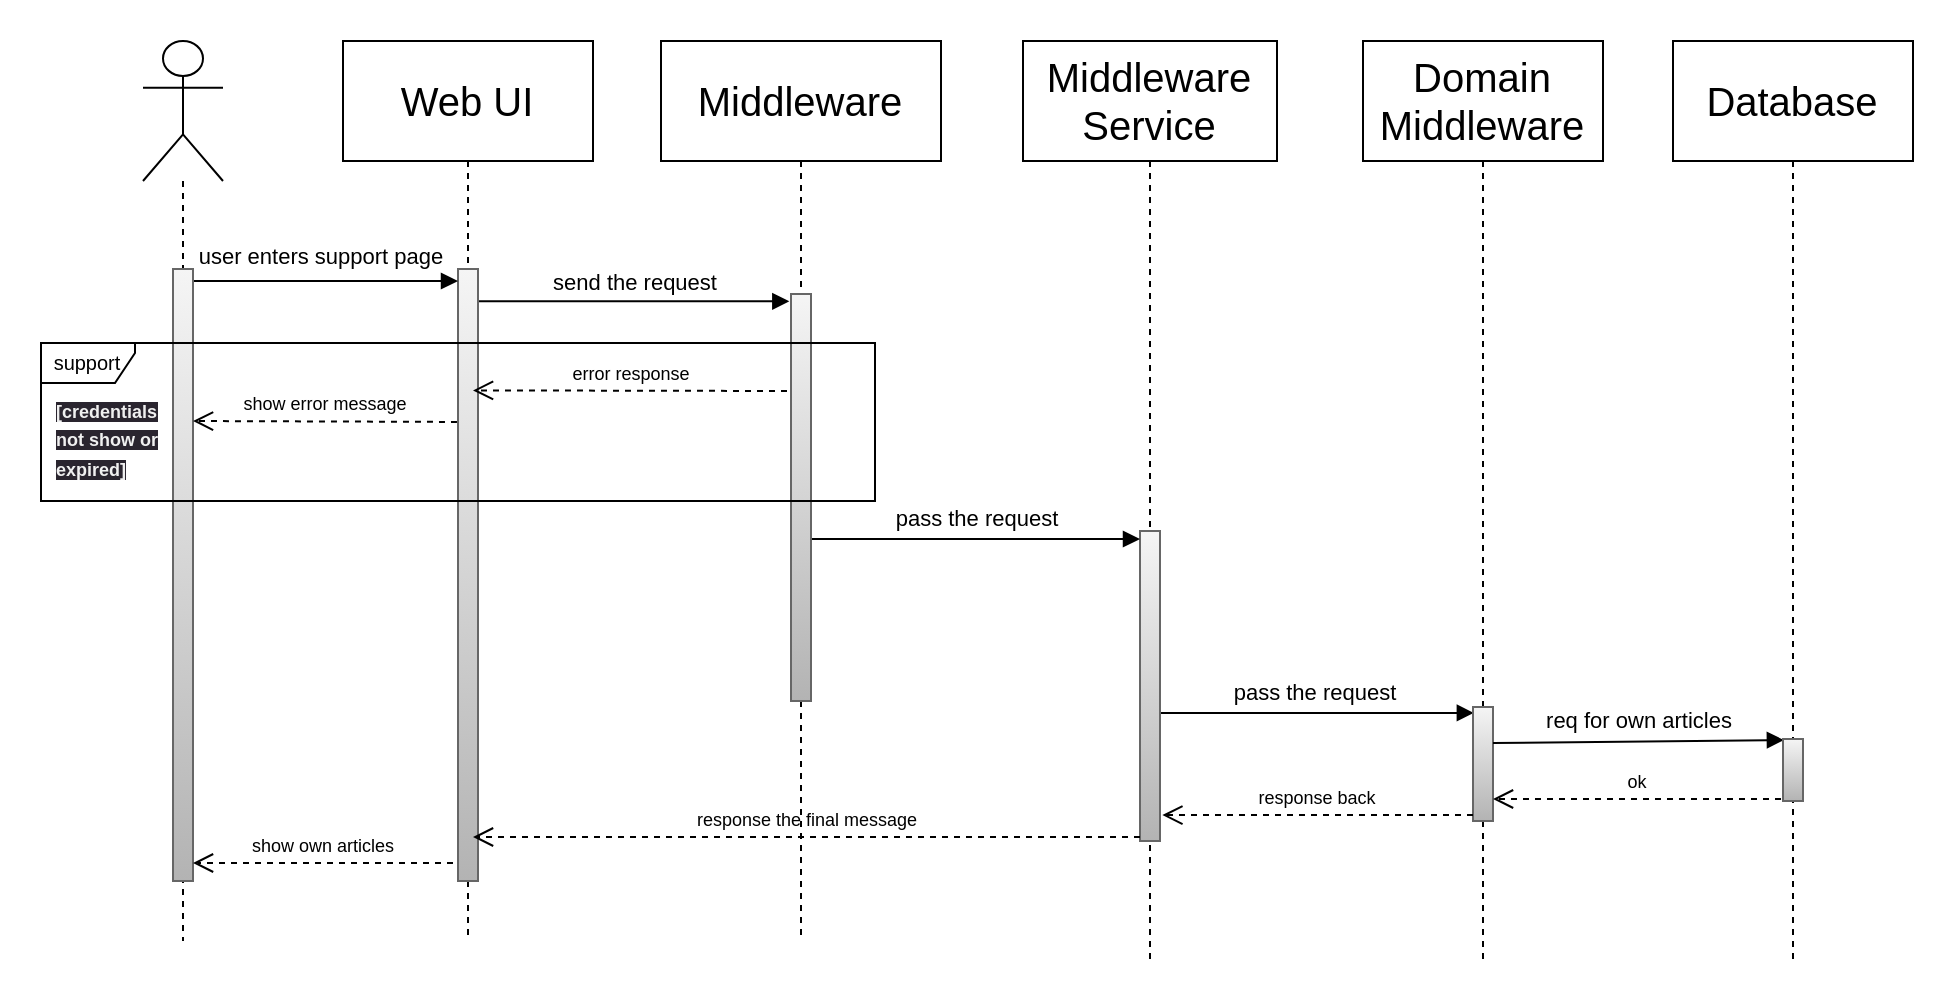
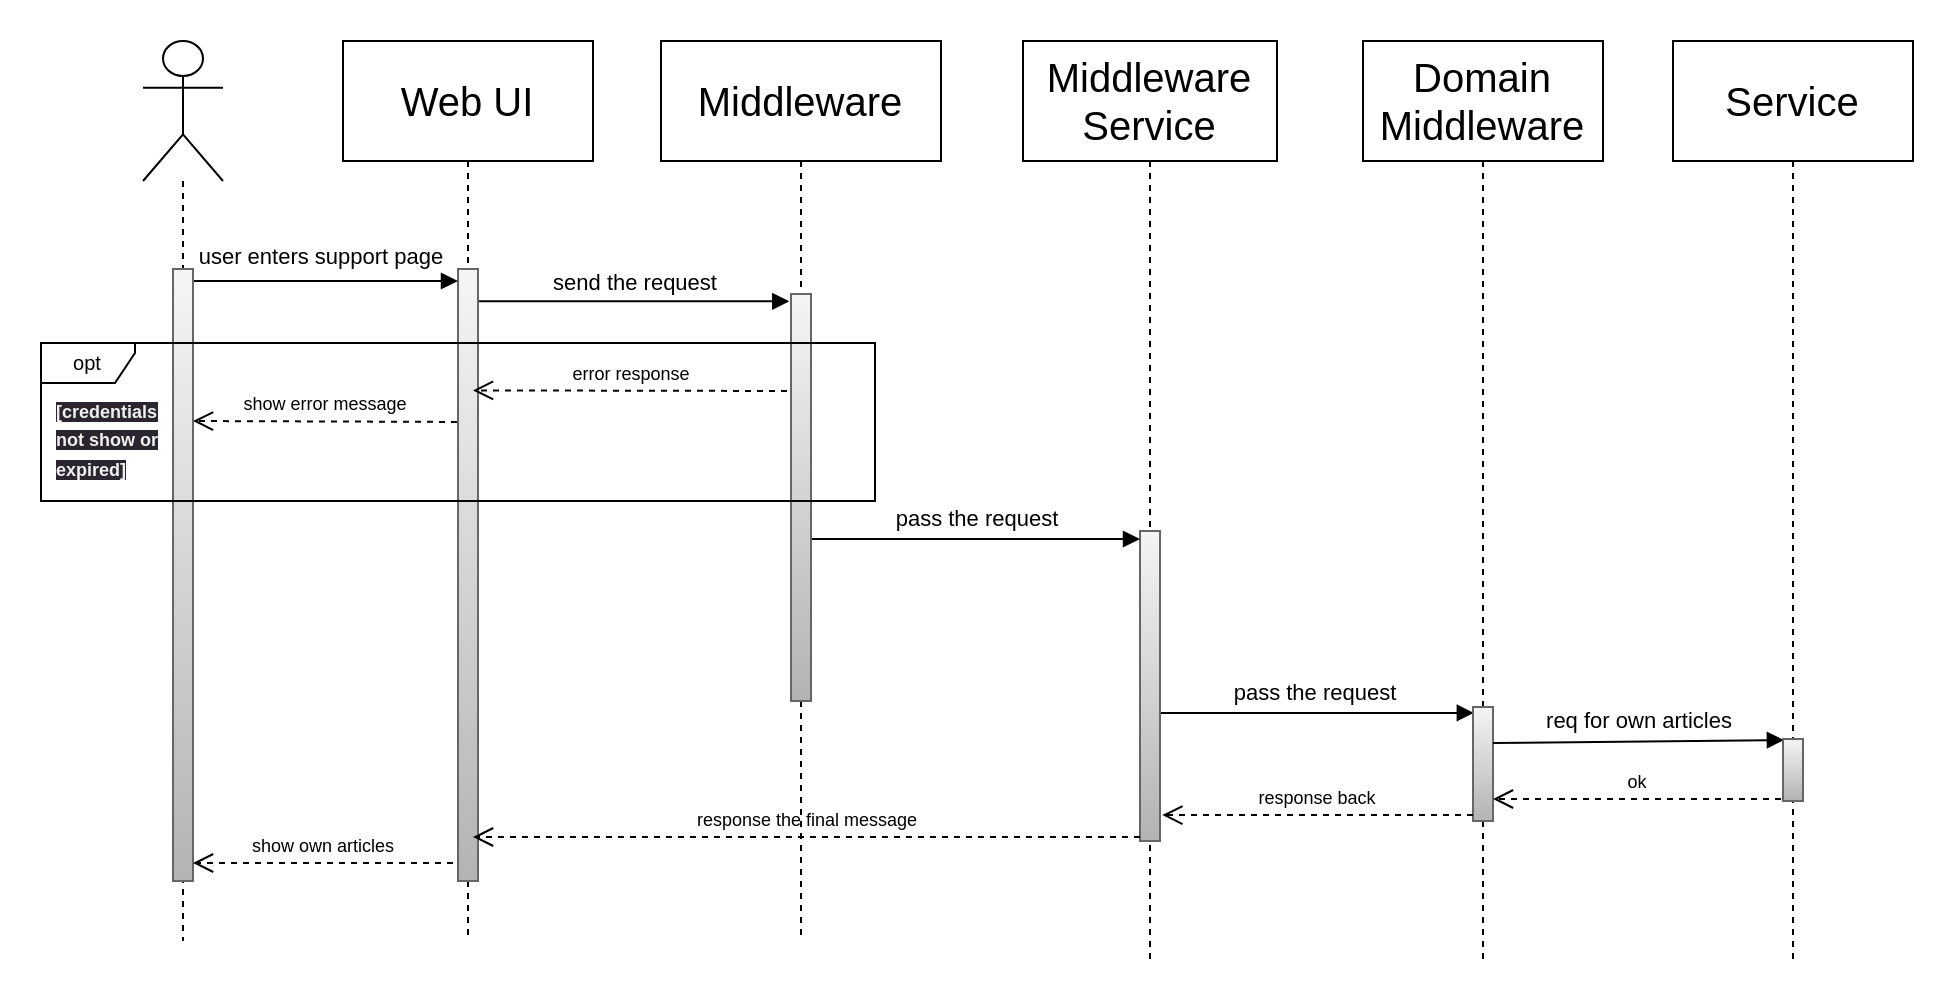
  <mxCell id="0" />
  <mxCell id="1" parent="0" />
  <mxCell id="2" value="" style="shape=umlLifeline;participant=umlActor;perimeter=lifelinePerimeter;whiteSpace=wrap;html=1;container=1;collapsible=0;recursiveResize=0;verticalAlign=top;spacingTop=36;outlineConnect=0;size=70;" vertex="1" parent="1"><mxGeometry x="71" y="20" width="40" height="450" as="geometry" /></mxCell>
  <mxCell id="3" value="&lt;font style=&quot;font-size: 20px;&quot;&gt;Web UI&lt;/font&gt;" style="shape=umlLifeline;perimeter=lifelinePerimeter;whiteSpace=wrap;html=1;container=1;collapsible=0;recursiveResize=0;outlineConnect=0;size=60;" vertex="1" parent="1"><mxGeometry x="171" y="20" width="125" height="450" as="geometry" /></mxCell>
  <mxCell id="4" value="send the request" style="html=1;verticalAlign=bottom;endArrow=block;entryX=-0.084;entryY=0.029;entryDx=0;entryDy=0;entryPerimeter=0;labelBackgroundColor=none;" edge="1" parent="3" source="5"><mxGeometry width="80" relative="1" as="geometry"><mxPoint x="60" y="130" as="sourcePoint" /><mxPoint x="223.16" y="130.15" as="targetPoint" /></mxGeometry></mxCell>
  <mxCell id="5" value="" style="html=1;points=[];perimeter=orthogonalPerimeter;verticalAlign=middle;fillStyle=auto;rounded=0;glass=0;shadow=0;fillColor=#f5f5f5;gradientColor=#b3b3b3;strokeColor=#666666;" vertex="1" parent="3"><mxGeometry x="57.5" y="114" width="10" height="306" as="geometry" /></mxCell>
  <mxCell id="6" value="&lt;font style=&quot;&quot;&gt;&lt;font style=&quot;font-size: 20px;&quot;&gt;Middleware&lt;/font&gt;&lt;br&gt;&lt;/font&gt;" style="shape=umlLifeline;perimeter=lifelinePerimeter;whiteSpace=wrap;html=1;container=1;collapsible=0;recursiveResize=0;outlineConnect=0;size=60;" vertex="1" parent="1"><mxGeometry x="330" y="20" width="140" height="450" as="geometry" /></mxCell>
  <mxCell id="7" value="" style="html=1;points=[];perimeter=orthogonalPerimeter;fontSize=11;fillColor=#f5f5f5;gradientColor=#b3b3b3;strokeColor=#666666;" vertex="1" parent="6"><mxGeometry x="65" y="126.5" width="10" height="203.5" as="geometry" /></mxCell>
  <mxCell id="8" value="&lt;span style=&quot;font-size: 20px;&quot;&gt;Domain&lt;br&gt;Middleware&lt;br&gt;&lt;/span&gt;" style="shape=umlLifeline;perimeter=lifelinePerimeter;whiteSpace=wrap;html=1;container=1;collapsible=0;recursiveResize=0;outlineConnect=0;size=60;" vertex="1" parent="1"><mxGeometry x="681" y="20" width="120" height="460" as="geometry" /></mxCell>
  <mxCell id="9" value="&lt;font style=&quot;font-size: 11px;&quot;&gt;pass the request&lt;br&gt;&lt;/font&gt;" style="html=1;verticalAlign=bottom;endArrow=block;fontSize=14;labelBackgroundColor=none;entryX=0.043;entryY=0.088;entryDx=0;entryDy=0;entryPerimeter=0;" edge="1" parent="8"><mxGeometry relative="1" as="geometry"><mxPoint x="-101.5" y="336" as="sourcePoint" /><mxPoint x="55.43" y="335.936" as="targetPoint" /></mxGeometry></mxCell>
  <mxCell id="10" value="" style="html=1;points=[];perimeter=orthogonalPerimeter;rounded=0;shadow=0;glass=0;sketch=0;fillStyle=auto;fontSize=14;fillColor=#f5f5f5;gradientColor=#b3b3b3;strokeColor=#666666;" vertex="1" parent="8"><mxGeometry x="55" y="333" width="10" height="57" as="geometry" /></mxCell>
  <mxCell id="11" value="&lt;font style=&quot;font-size: 11px;&quot;&gt;user enters support page&lt;br&gt;&lt;/font&gt;" style="html=1;verticalAlign=bottom;endArrow=block;fontSize=22;labelBackgroundColor=none;" edge="1" parent="1" target="5"><mxGeometry x="0.004" width="80" relative="1" as="geometry"><mxPoint x="91" y="140" as="sourcePoint" /><mxPoint x="221" y="140" as="targetPoint" /><Array as="points" /><mxPoint as="offset" /></mxGeometry></mxCell>
  <mxCell id="12" value="&lt;font style=&quot;font-size: 20px;&quot;&gt;Middleware Service&lt;/font&gt;" style="shape=umlLifeline;perimeter=lifelinePerimeter;whiteSpace=wrap;html=1;container=1;collapsible=0;recursiveResize=0;outlineConnect=0;size=60;" vertex="1" parent="1"><mxGeometry x="511" y="20" width="127" height="460" as="geometry" /></mxCell>
  <mxCell id="13" value="" style="html=1;points=[];perimeter=orthogonalPerimeter;rounded=0;shadow=0;glass=0;sketch=0;fillStyle=auto;fontSize=14;fillColor=#f5f5f5;gradientColor=#b3b3b3;strokeColor=#666666;" vertex="1" parent="12"><mxGeometry x="58.5" y="245" width="10" height="155" as="geometry" /></mxCell>
  <mxCell id="14" value="" style="html=1;points=[];perimeter=orthogonalPerimeter;fillColor=#f5f5f5;gradientColor=#b3b3b3;strokeColor=#666666;" vertex="1" parent="1"><mxGeometry x="86" y="134" width="10" height="306" as="geometry" /></mxCell>
- <mxCell id="15" value="&lt;span style=&quot;font-size: 20px;&quot;&gt;Database&lt;br&gt;&lt;/span&gt;" style="shape=umlLifeline;perimeter=lifelinePerimeter;whiteSpace=wrap;html=1;container=1;collapsible=0;recursiveResize=0;outlineConnect=0;size=60;" vertex="1" parent="1"><mxGeometry x="836" y="20" width="120" height="460" as="geometry" /></mxCell>
+ <mxCell id="15" value="&lt;span style=&quot;font-size: 20px;&quot;&gt;Service&lt;br&gt;&lt;/span&gt;" style="shape=umlLifeline;perimeter=lifelinePerimeter;whiteSpace=wrap;html=1;container=1;collapsible=0;recursiveResize=0;outlineConnect=0;size=60;" vertex="1" parent="1"><mxGeometry x="836" y="20" width="120" height="460" as="geometry" /></mxCell>
  <mxCell id="16" value="&lt;font style=&quot;font-size: 11px;&quot;&gt;req for own articles&lt;br&gt;&lt;/font&gt;" style="html=1;verticalAlign=bottom;endArrow=block;fontSize=14;labelBackgroundColor=none;entryX=0.044;entryY=0.016;entryDx=0;entryDy=0;entryPerimeter=0;" edge="1" parent="15" target="17"><mxGeometry relative="1" as="geometry"><mxPoint x="-90" y="351" as="sourcePoint" /><mxPoint x="64" y="351" as="targetPoint" /></mxGeometry></mxCell>
  <mxCell id="17" value="" style="html=1;points=[];perimeter=orthogonalPerimeter;rounded=0;shadow=0;glass=0;sketch=0;fillStyle=auto;fontSize=14;fillColor=#f5f5f5;gradientColor=#b3b3b3;strokeColor=#666666;" vertex="1" parent="15"><mxGeometry x="55" y="349" width="10" height="31" as="geometry" /></mxCell>
  <mxCell id="18" value="ok" style="html=1;verticalAlign=bottom;endArrow=open;dashed=1;endSize=8;labelBackgroundColor=none;fontSize=9;exitX=-0.1;exitY=0.968;exitDx=0;exitDy=0;exitPerimeter=0;" edge="1" parent="15" source="17"><mxGeometry relative="1" as="geometry"><mxPoint x="50" y="379" as="sourcePoint" /><mxPoint x="-90.0" y="379.004" as="targetPoint" /></mxGeometry></mxCell>
  <mxCell id="19" value="show own articles" style="html=1;verticalAlign=bottom;endArrow=open;dashed=1;endSize=8;labelBackgroundColor=none;fontSize=9;" edge="1" parent="1"><mxGeometry relative="1" as="geometry"><mxPoint x="226" y="431" as="sourcePoint" /><mxPoint x="96" y="431.004" as="targetPoint" /></mxGeometry></mxCell>
- <mxCell id="20" value="support" style="shape=umlFrame;whiteSpace=wrap;html=1;fontSize=10;width=47;height=20;" vertex="1" parent="1"><mxGeometry x="20" y="171" width="417" height="79" as="geometry" /></mxCell>
+ <mxCell id="20" value="opt" style="shape=umlFrame;whiteSpace=wrap;html=1;fontSize=10;width=47;height=20;" vertex="1" parent="1"><mxGeometry x="20" y="171" width="417" height="79" as="geometry" /></mxCell>
  <mxCell id="21" value="error response" style="html=1;verticalAlign=bottom;endArrow=open;dashed=1;endSize=8;labelBackgroundColor=none;fontSize=9;entryX=0.518;entryY=0.3;entryDx=0;entryDy=0;entryPerimeter=0;" edge="1" parent="1" target="20"><mxGeometry relative="1" as="geometry"><mxPoint x="393" y="195" as="sourcePoint" /><mxPoint x="263" y="195.004" as="targetPoint" /></mxGeometry></mxCell>
  <mxCell id="22" value="show error message" style="html=1;verticalAlign=bottom;endArrow=open;dashed=1;endSize=8;labelBackgroundColor=none;fontSize=9;" edge="1" parent="1"><mxGeometry relative="1" as="geometry"><mxPoint x="227.99" y="210.47" as="sourcePoint" /><mxPoint x="96" y="210" as="targetPoint" /></mxGeometry></mxCell>
  <mxCell id="23" value="&lt;span style=&quot;border-color: rgb(0, 0, 0); color: rgb(240, 240, 240); font-family: Helvetica; font-style: normal; font-variant-ligatures: normal; font-variant-caps: normal; letter-spacing: normal; orphans: 2; text-indent: 0px; text-transform: none; widows: 2; word-spacing: 0px; -webkit-text-stroke-width: 0px; text-decoration-thickness: initial; text-decoration-style: initial; text-decoration-color: initial; font-size: 9px; font-weight: 700; text-align: center; background-color: rgb(42, 37, 47); float: none; display: inline !important;&quot;&gt;[credentials not show or expired&lt;/span&gt;&lt;span style=&quot;border-color: rgb(0, 0, 0); color: rgb(240, 240, 240); font-family: Helvetica; font-style: normal; font-variant-ligatures: normal; font-variant-caps: normal; letter-spacing: normal; orphans: 2; text-indent: 0px; text-transform: none; widows: 2; word-spacing: 0px; -webkit-text-stroke-width: 0px; text-decoration-thickness: initial; text-decoration-style: initial; text-decoration-color: initial; font-size: 9px; font-weight: 700; text-align: center; background-color: rgb(42, 37, 47); float: none; display: inline !important;&quot;&gt;]&lt;/span&gt;" style="text;whiteSpace=wrap;html=1;" vertex="1" parent="1"><mxGeometry x="26" y="191" width="60" height="40" as="geometry" /></mxCell>
  <mxCell id="24" value="&lt;font style=&quot;font-size: 11px;&quot;&gt;pass the request&lt;br&gt;&lt;/font&gt;" style="html=1;verticalAlign=bottom;endArrow=block;fontSize=14;labelBackgroundColor=none;" edge="1" parent="1"><mxGeometry relative="1" as="geometry"><mxPoint x="405.5" y="269" as="sourcePoint" /><mxPoint x="569.5" y="269" as="targetPoint" /></mxGeometry></mxCell>
  <mxCell id="25" value="response the final message" style="html=1;verticalAlign=bottom;endArrow=open;dashed=1;endSize=8;labelBackgroundColor=none;fontSize=9;exitX=-0.092;exitY=0.877;exitDx=0;exitDy=0;exitPerimeter=0;" edge="1" parent="1"><mxGeometry relative="1" as="geometry"><mxPoint x="569.5" y="418.004" as="sourcePoint" /><mxPoint x="236" y="418" as="targetPoint" /></mxGeometry></mxCell>
  <mxCell id="26" value="response back" style="html=1;verticalAlign=bottom;endArrow=open;dashed=1;endSize=8;labelBackgroundColor=none;fontSize=9;exitX=-0.1;exitY=0.968;exitDx=0;exitDy=0;exitPerimeter=0;entryX=1.117;entryY=0.986;entryDx=0;entryDy=0;entryPerimeter=0;" edge="1" parent="1"><mxGeometry relative="1" as="geometry"><mxPoint x="736" y="407.008" as="sourcePoint" /><mxPoint x="580.67" y="407.034" as="targetPoint" /></mxGeometry></mxCell>
